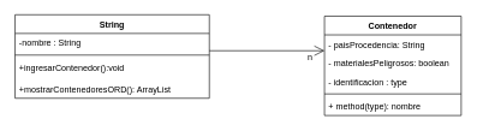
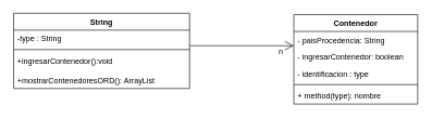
  <mxCell id="0" />
  <mxCell id="1" parent="0" />
  <mxCell id="2" value="String" style="swimlane;fontStyle=1;align=center;verticalAlign=top;childLayout=stackLayout;horizontal=1;startSize=26;horizontalStack=0;resizeParent=1;resizeParentMax=0;resizeLast=0;collapsible=1;marginBottom=0;" vertex="1" parent="1"><mxGeometry x="20" y="20" width="270" height="116" as="geometry" /></mxCell>
- <mxCell id="3" value="-nombre : String" style="text;strokeColor=none;fillColor=none;align=left;verticalAlign=top;spacingLeft=4;spacingRight=4;overflow=hidden;rotatable=0;points=[[0,0.5],[1,0.5]];portConstraint=eastwest;" vertex="1" parent="2"><mxGeometry y="26" width="270" height="26" as="geometry" /></mxCell>
+ <mxCell id="3" value="-type : String" style="text;strokeColor=none;fillColor=none;align=left;verticalAlign=top;spacingLeft=4;spacingRight=4;overflow=hidden;rotatable=0;points=[[0,0.5],[1,0.5]];portConstraint=eastwest;" vertex="1" parent="2"><mxGeometry y="26" width="270" height="26" as="geometry" /></mxCell>
  <mxCell id="4" value="" style="line;strokeWidth=1;fillColor=none;align=left;verticalAlign=middle;spacingTop=-1;spacingLeft=3;spacingRight=3;rotatable=0;labelPosition=right;points=[];portConstraint=eastwest;strokeColor=inherit;" vertex="1" parent="2"><mxGeometry y="52" width="270" height="8" as="geometry" /></mxCell>
  <mxCell id="5" value="+ingresarContenedor():void" style="text;strokeColor=none;fillColor=none;align=left;verticalAlign=top;spacingLeft=4;spacingRight=4;overflow=hidden;rotatable=0;points=[[0,0.5],[1,0.5]];portConstraint=eastwest;" vertex="1" parent="2"><mxGeometry y="60" width="270" height="30" as="geometry" /></mxCell>
  <mxCell id="6" value="+mostrarContenedoresORD(): ArrayList" style="text;strokeColor=none;fillColor=none;align=left;verticalAlign=top;spacingLeft=4;spacingRight=4;overflow=hidden;rotatable=0;points=[[0,0.5],[1,0.5]];portConstraint=eastwest;" vertex="1" parent="2"><mxGeometry y="90" width="270" height="26" as="geometry" /></mxCell>
  <mxCell id="7" value="Contenedor&#10;" style="swimlane;fontStyle=1;align=center;verticalAlign=top;childLayout=stackLayout;horizontal=1;startSize=26;horizontalStack=0;resizeParent=1;resizeParentMax=0;resizeLast=0;collapsible=1;marginBottom=0;" vertex="1" parent="1"><mxGeometry x="450" y="22" width="190" height="138" as="geometry" /></mxCell>
  <mxCell id="8" value="- paisProcedencia: String" style="text;strokeColor=none;fillColor=none;align=left;verticalAlign=top;spacingLeft=4;spacingRight=4;overflow=hidden;rotatable=0;points=[[0,0.5],[1,0.5]];portConstraint=eastwest;" vertex="1" parent="7"><mxGeometry y="26" width="190" height="26" as="geometry" /></mxCell>
- <mxCell id="9" value="- materialesPeligrosos: boolean" style="text;strokeColor=none;fillColor=none;align=left;verticalAlign=top;spacingLeft=4;spacingRight=4;overflow=hidden;rotatable=0;points=[[0,0.5],[1,0.5]];portConstraint=eastwest;" vertex="1" parent="7"><mxGeometry y="52" width="190" height="26" as="geometry" /></mxCell>
+ <mxCell id="9" value="- ingresarContenedor: boolean" style="text;strokeColor=none;fillColor=none;align=left;verticalAlign=top;spacingLeft=4;spacingRight=4;overflow=hidden;rotatable=0;points=[[0,0.5],[1,0.5]];portConstraint=eastwest;" vertex="1" parent="7"><mxGeometry y="52" width="190" height="26" as="geometry" /></mxCell>
  <mxCell id="10" value="- identificacion : type" style="text;strokeColor=none;fillColor=none;align=left;verticalAlign=top;spacingLeft=4;spacingRight=4;overflow=hidden;rotatable=0;points=[[0,0.5],[1,0.5]];portConstraint=eastwest;" vertex="1" parent="7"><mxGeometry y="78" width="190" height="26" as="geometry" /></mxCell>
  <mxCell id="11" value="" style="line;strokeWidth=1;fillColor=none;align=left;verticalAlign=middle;spacingTop=-1;spacingLeft=3;spacingRight=3;rotatable=0;labelPosition=right;points=[];portConstraint=eastwest;strokeColor=inherit;" vertex="1" parent="7"><mxGeometry y="104" width="190" height="8" as="geometry" /></mxCell>
  <mxCell id="12" value="+ method(type): nombre" style="text;strokeColor=none;fillColor=none;align=left;verticalAlign=top;spacingLeft=4;spacingRight=4;overflow=hidden;rotatable=0;points=[[0,0.5],[1,0.5]];portConstraint=eastwest;" vertex="1" parent="7"><mxGeometry y="112" width="190" height="26" as="geometry" /></mxCell>
  <mxCell id="13" value="" style="endArrow=open;endFill=1;endSize=12;html=1;rounded=0;" edge="1" parent="1"><mxGeometry width="160" relative="1" as="geometry"><mxPoint x="290" y="70" as="sourcePoint" /><mxPoint x="450" y="70" as="targetPoint" /></mxGeometry></mxCell>
  <mxCell id="14" value="n" style="text;html=1;align=center;verticalAlign=middle;resizable=0;points=[];autosize=1;strokeColor=none;fillColor=none;" vertex="1" parent="1"><mxGeometry x="415" y="65" width="30" height="30" as="geometry" /></mxCell>
